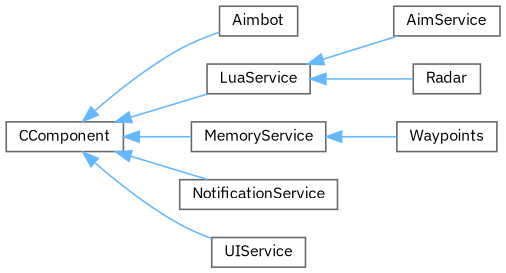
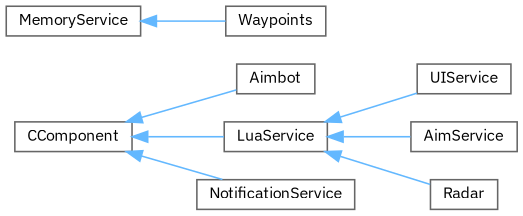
  digraph {
    fontname="IBM Plex Sans"
    rankdir=LR
    node [color=grey40 fillcolor=white fontname="IBM Plex Sans" fontsize=10 shape=box style=filled]
    edge [color=steelblue1 dir=back fontname="IBM Plex Sans" fontsize=10 labelfontname=Helvetica labelfontsize=10 style=solid]
    n1 [height=0.2 label=CComponent width=0.4]
    n2 [height=0.2 label=Aimbot width=0.4]
    n3 [height=0.2 label=LuaService width=0.4]
    n4 [height=0.2 label=MemoryService width=0.4]
    n5 [height=0.2 label=NotificationService width=0.4]
    n6 [height=0.2 label=UIService width=0.4]
    n7 [height=0.2 label=AimService width=0.4]
    n8 [height=0.2 label=Radar width=0.4]
    n9 [height=0.2 label=Waypoints width=0.4]
    n1 -> n2
    n1 -> n3
-   n1 -> n4
    n1 -> n5
-   n1 -> n6
+   n3 -> n6
    n3 -> n7
    n3 -> n8
    n4 -> n9
  }
